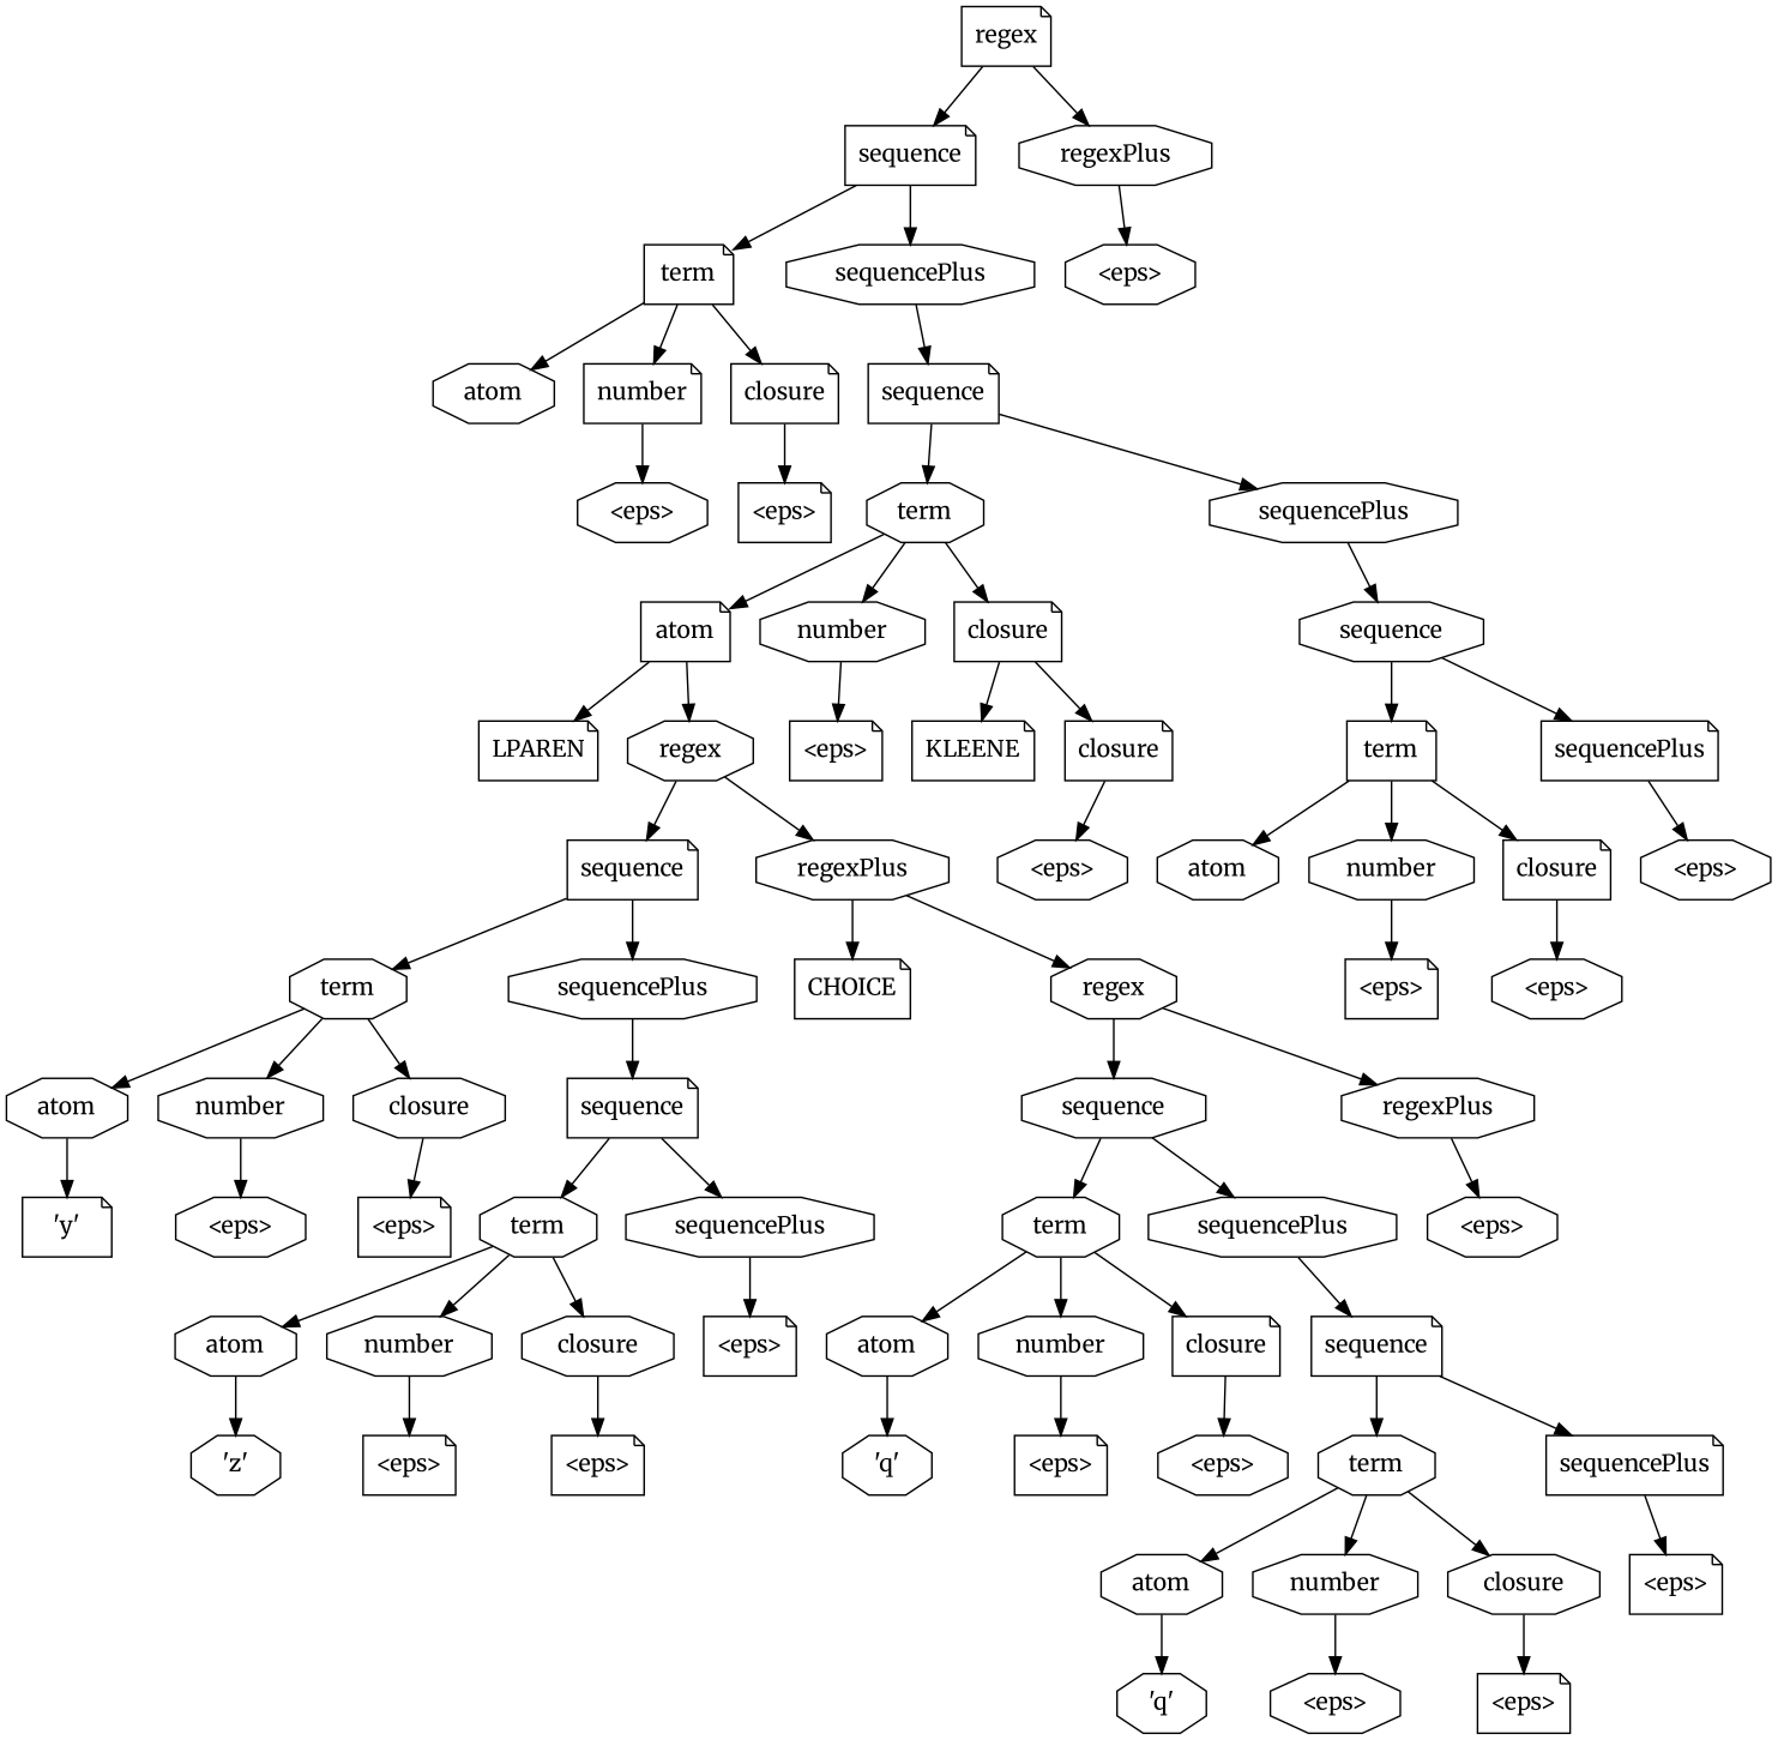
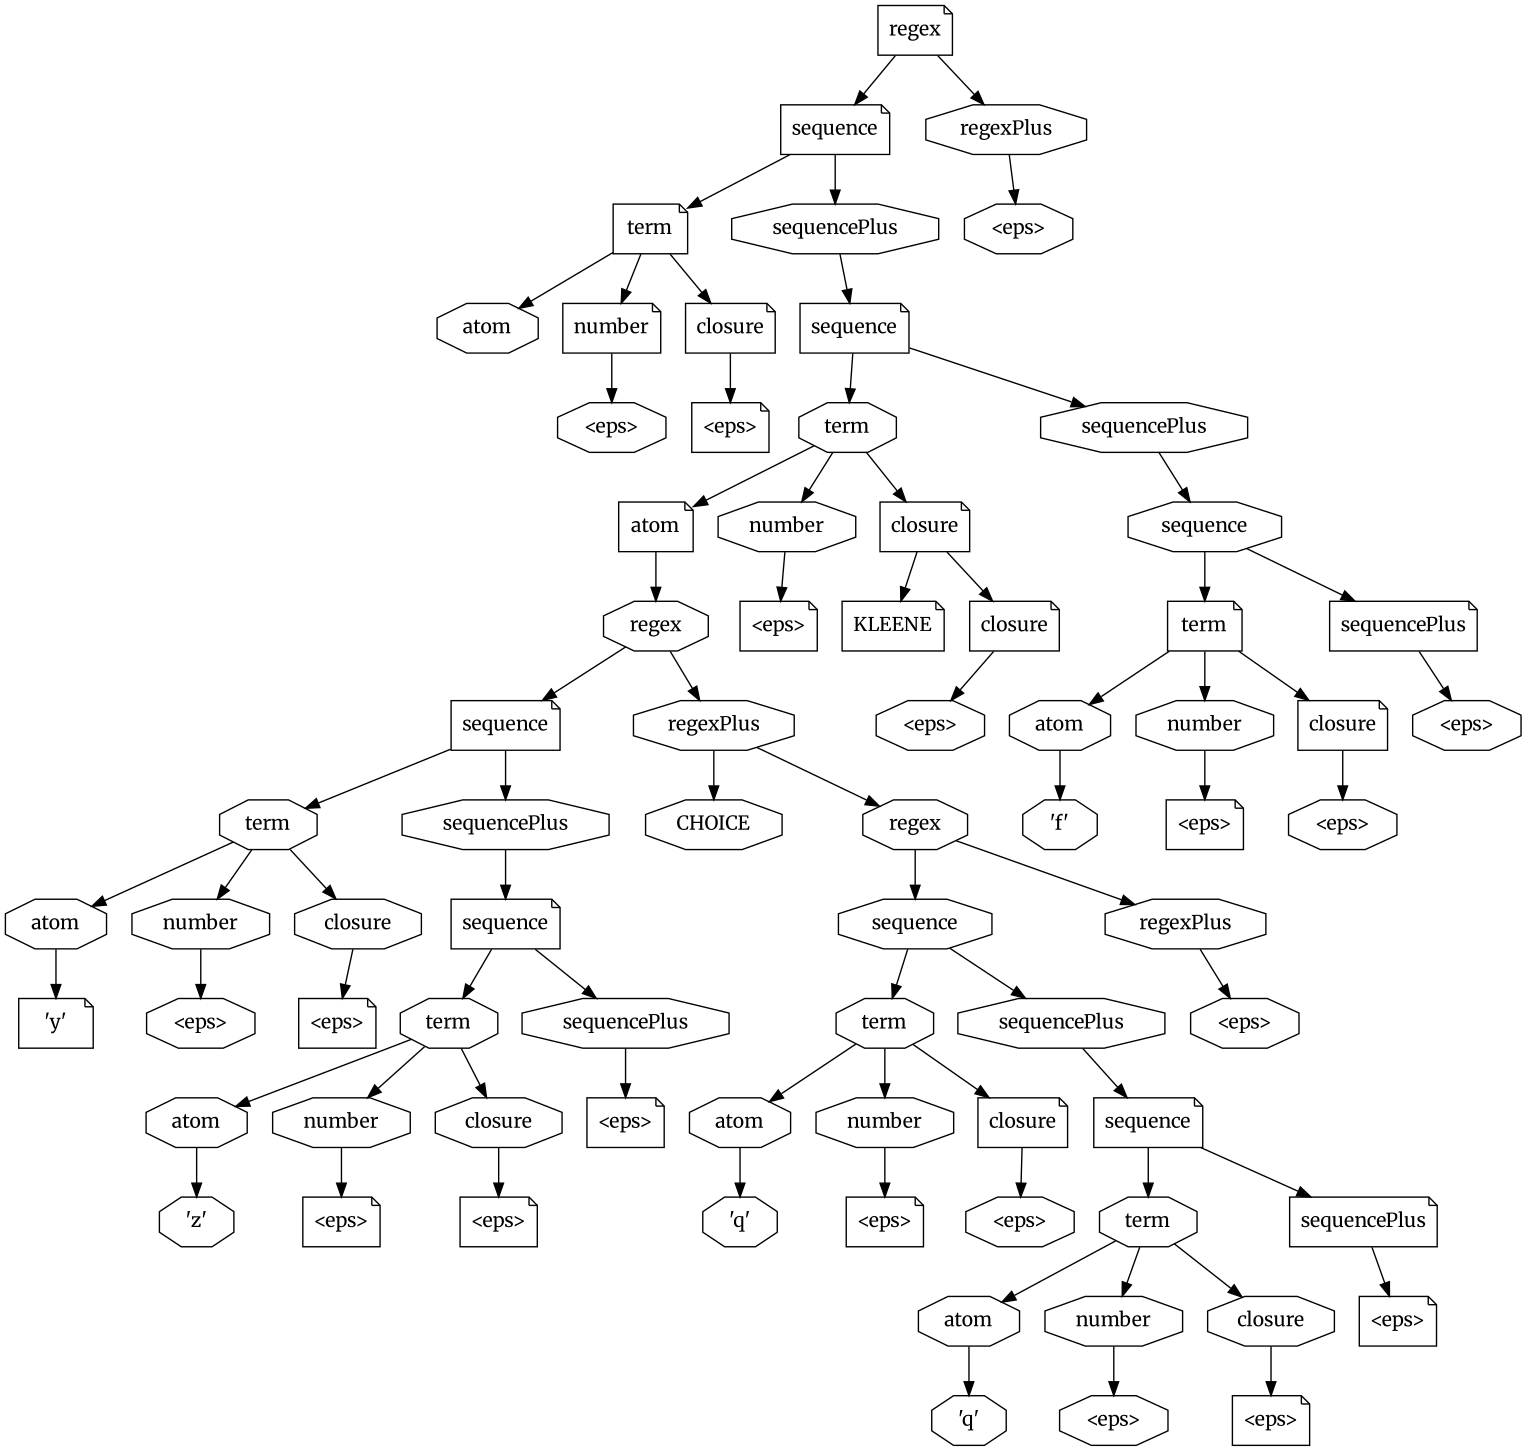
  digraph {
    fontname=Merriweather
    node [fontname=Merriweather shape=octagon]
    edge [fontname=Merriweather]
    n1 [label=regex shape=note]
    n2 [label=sequence shape=note]
    n3 [label=regexPlus]
    n4 [label=term shape=note]
    n5 [label=sequencePlus]
    n6 [label="<eps>"]
    n7 [label=atom]
    n8 [label=number shape=note]
    n9 [label=closure shape=note]
    n10 [label=sequence shape=note]
    n11 [label="<eps>"]
    n12 [label="<eps>" shape=note]
    n13 [label=term]
    n14 [label=sequencePlus]
    n15 [label=atom shape=note]
    n16 [label=number]
    n17 [label=closure shape=note]
    n18 [label=sequence]
-   n19 [label=LPAREN shape=note]
    n20 [label=regex]
    n21 [label="<eps>" shape=note]
    n22 [label=KLEENE shape=note]
    n23 [label=closure shape=note]
    n24 [label=sequence shape=note]
    n25 [label=regexPlus]
    n26 [label=term]
    n27 [label=sequencePlus]
-   n28 [label=CHOICE shape=note]
+   n28 [label=CHOICE]
    n29 [label=regex]
    n30 [label=atom]
    n31 [label=number]
    n32 [label=closure]
    n33 [label=sequence shape=note]
    n34 [label="'y'" shape=note]
    n35 [label="<eps>"]
    n36 [label="<eps>" shape=note]
    n37 [label=term]
    n38 [label=sequencePlus]
    n39 [label=atom]
    n40 [label=number]
    n41 [label=closure]
    n42 [label="<eps>" shape=note]
    n43 [label="'z'"]
    n44 [label="<eps>" shape=note]
    n45 [label="<eps>" shape=note]
    n46 [label=sequence]
    n47 [label=regexPlus]
    n48 [label=term]
    n49 [label=sequencePlus]
    n50 [label="<eps>"]
    n51 [label=atom]
    n52 [label=number]
    n53 [label=closure shape=note]
    n54 [label=sequence shape=note]
    n55 [label="'q'"]
    n56 [label="<eps>" shape=note]
    n57 [label="<eps>"]
    n58 [label=term]
    n59 [label=sequencePlus shape=note]
    n60 [label=atom]
    n61 [label=number]
    n62 [label=closure]
    n63 [label="<eps>" shape=note]
    n64 [label="'q'"]
    n65 [label="<eps>"]
    n66 [label="<eps>" shape=note]
    n67 [label="<eps>"]
    n68 [label=term shape=note]
    n69 [label=sequencePlus shape=note]
    n70 [label=atom]
    n71 [label=number]
    n72 [label=closure shape=note]
    n73 [label="<eps>"]
+   n74 [label="'f'"]
    n75 [label="<eps>" shape=note]
    n76 [label="<eps>"]
    n1 -> n2
    n1 -> n3
    n2 -> n4
    n2 -> n5
    n3 -> n6
    n4 -> n7
    n4 -> n8
    n4 -> n9
    n5 -> n10
    n8 -> n11
    n9 -> n12
    n10 -> n13
    n10 -> n14
    n13 -> n15
    n13 -> n16
    n13 -> n17
    n14 -> n18
-   n15 -> n19
    n15 -> n20
    n16 -> n21
    n17 -> n22
    n17 -> n23
    n18 -> n68
    n18 -> n69
    n20 -> n24
    n20 -> n25
    n23 -> n67
    n24 -> n26
    n24 -> n27
    n25 -> n28
    n25 -> n29
    n26 -> n30
    n26 -> n31
    n26 -> n32
    n27 -> n33
    n29 -> n46
    n29 -> n47
    n30 -> n34
    n31 -> n35
    n32 -> n36
    n33 -> n37
    n33 -> n38
    n37 -> n39
    n37 -> n40
    n37 -> n41
    n38 -> n42
    n39 -> n43
    n40 -> n44
    n41 -> n45
    n46 -> n48
    n46 -> n49
    n47 -> n50
    n48 -> n51
    n48 -> n52
    n48 -> n53
    n49 -> n54
    n51 -> n55
    n52 -> n56
    n53 -> n57
    n54 -> n58
    n54 -> n59
    n58 -> n60
    n58 -> n61
    n58 -> n62
    n59 -> n63
    n60 -> n64
    n61 -> n65
    n62 -> n66
    n68 -> n70
    n68 -> n71
    n68 -> n72
    n69 -> n73
+   n70 -> n74
    n71 -> n75
    n72 -> n76
  }
